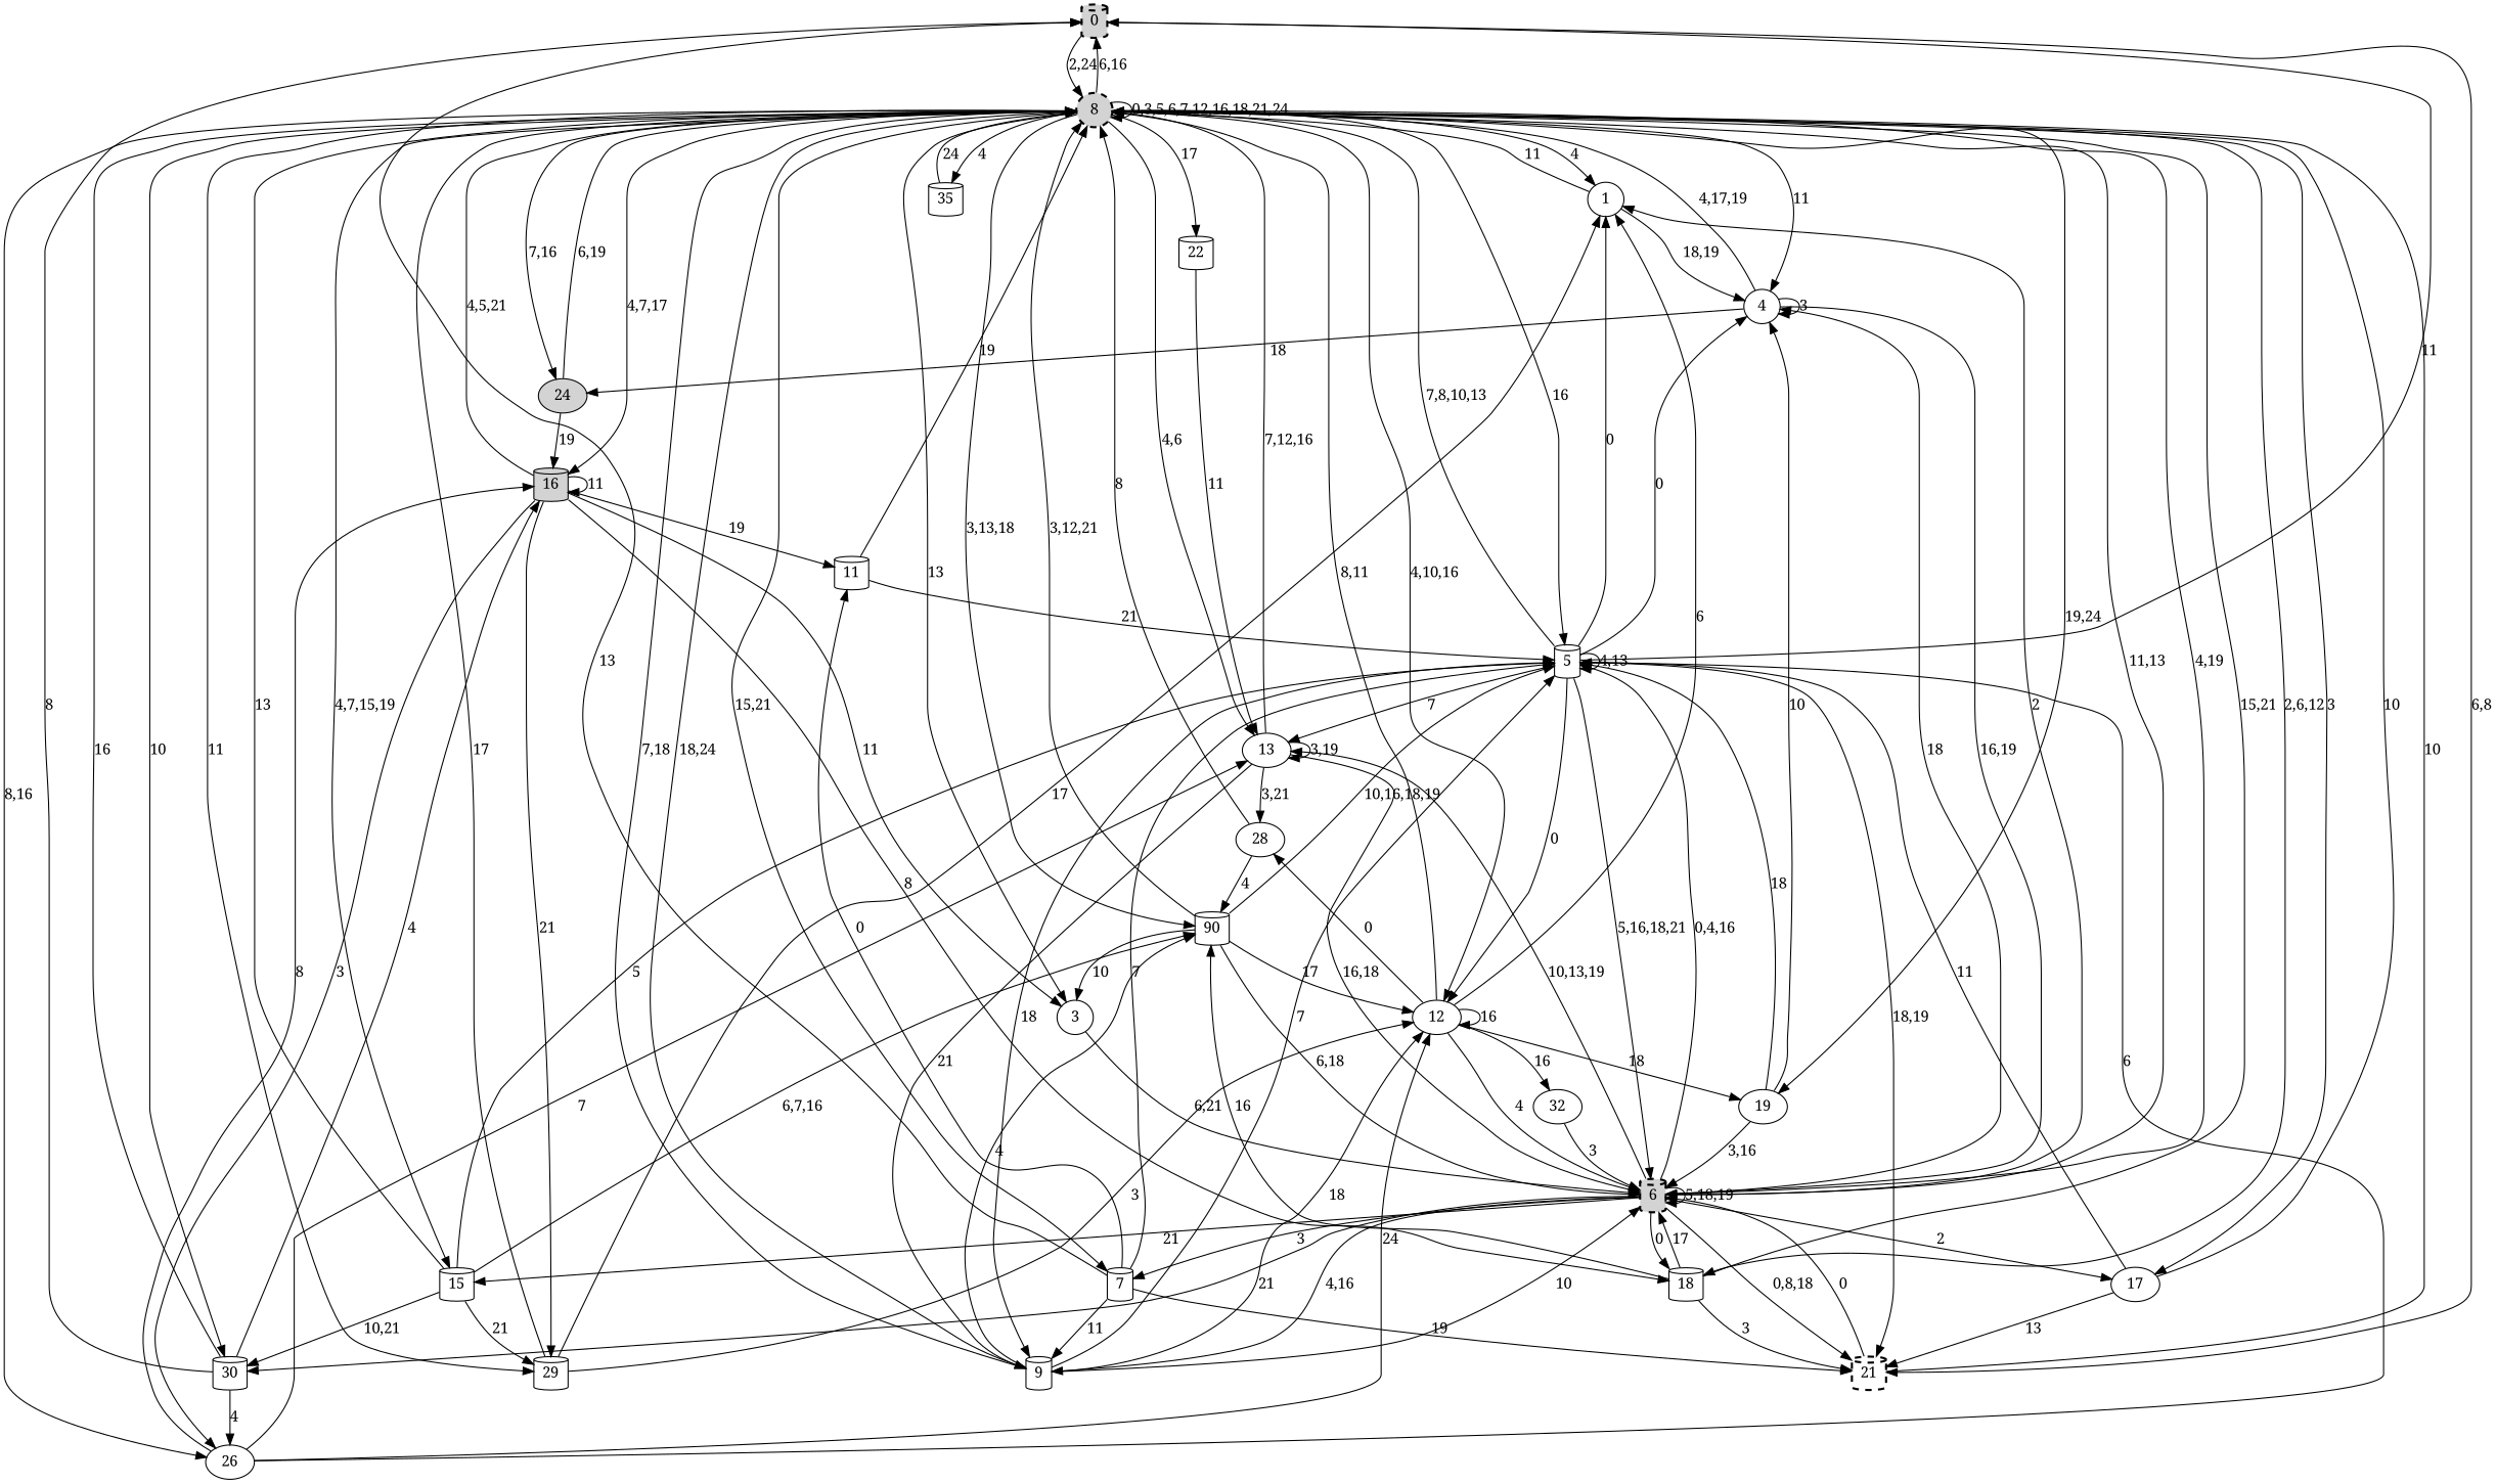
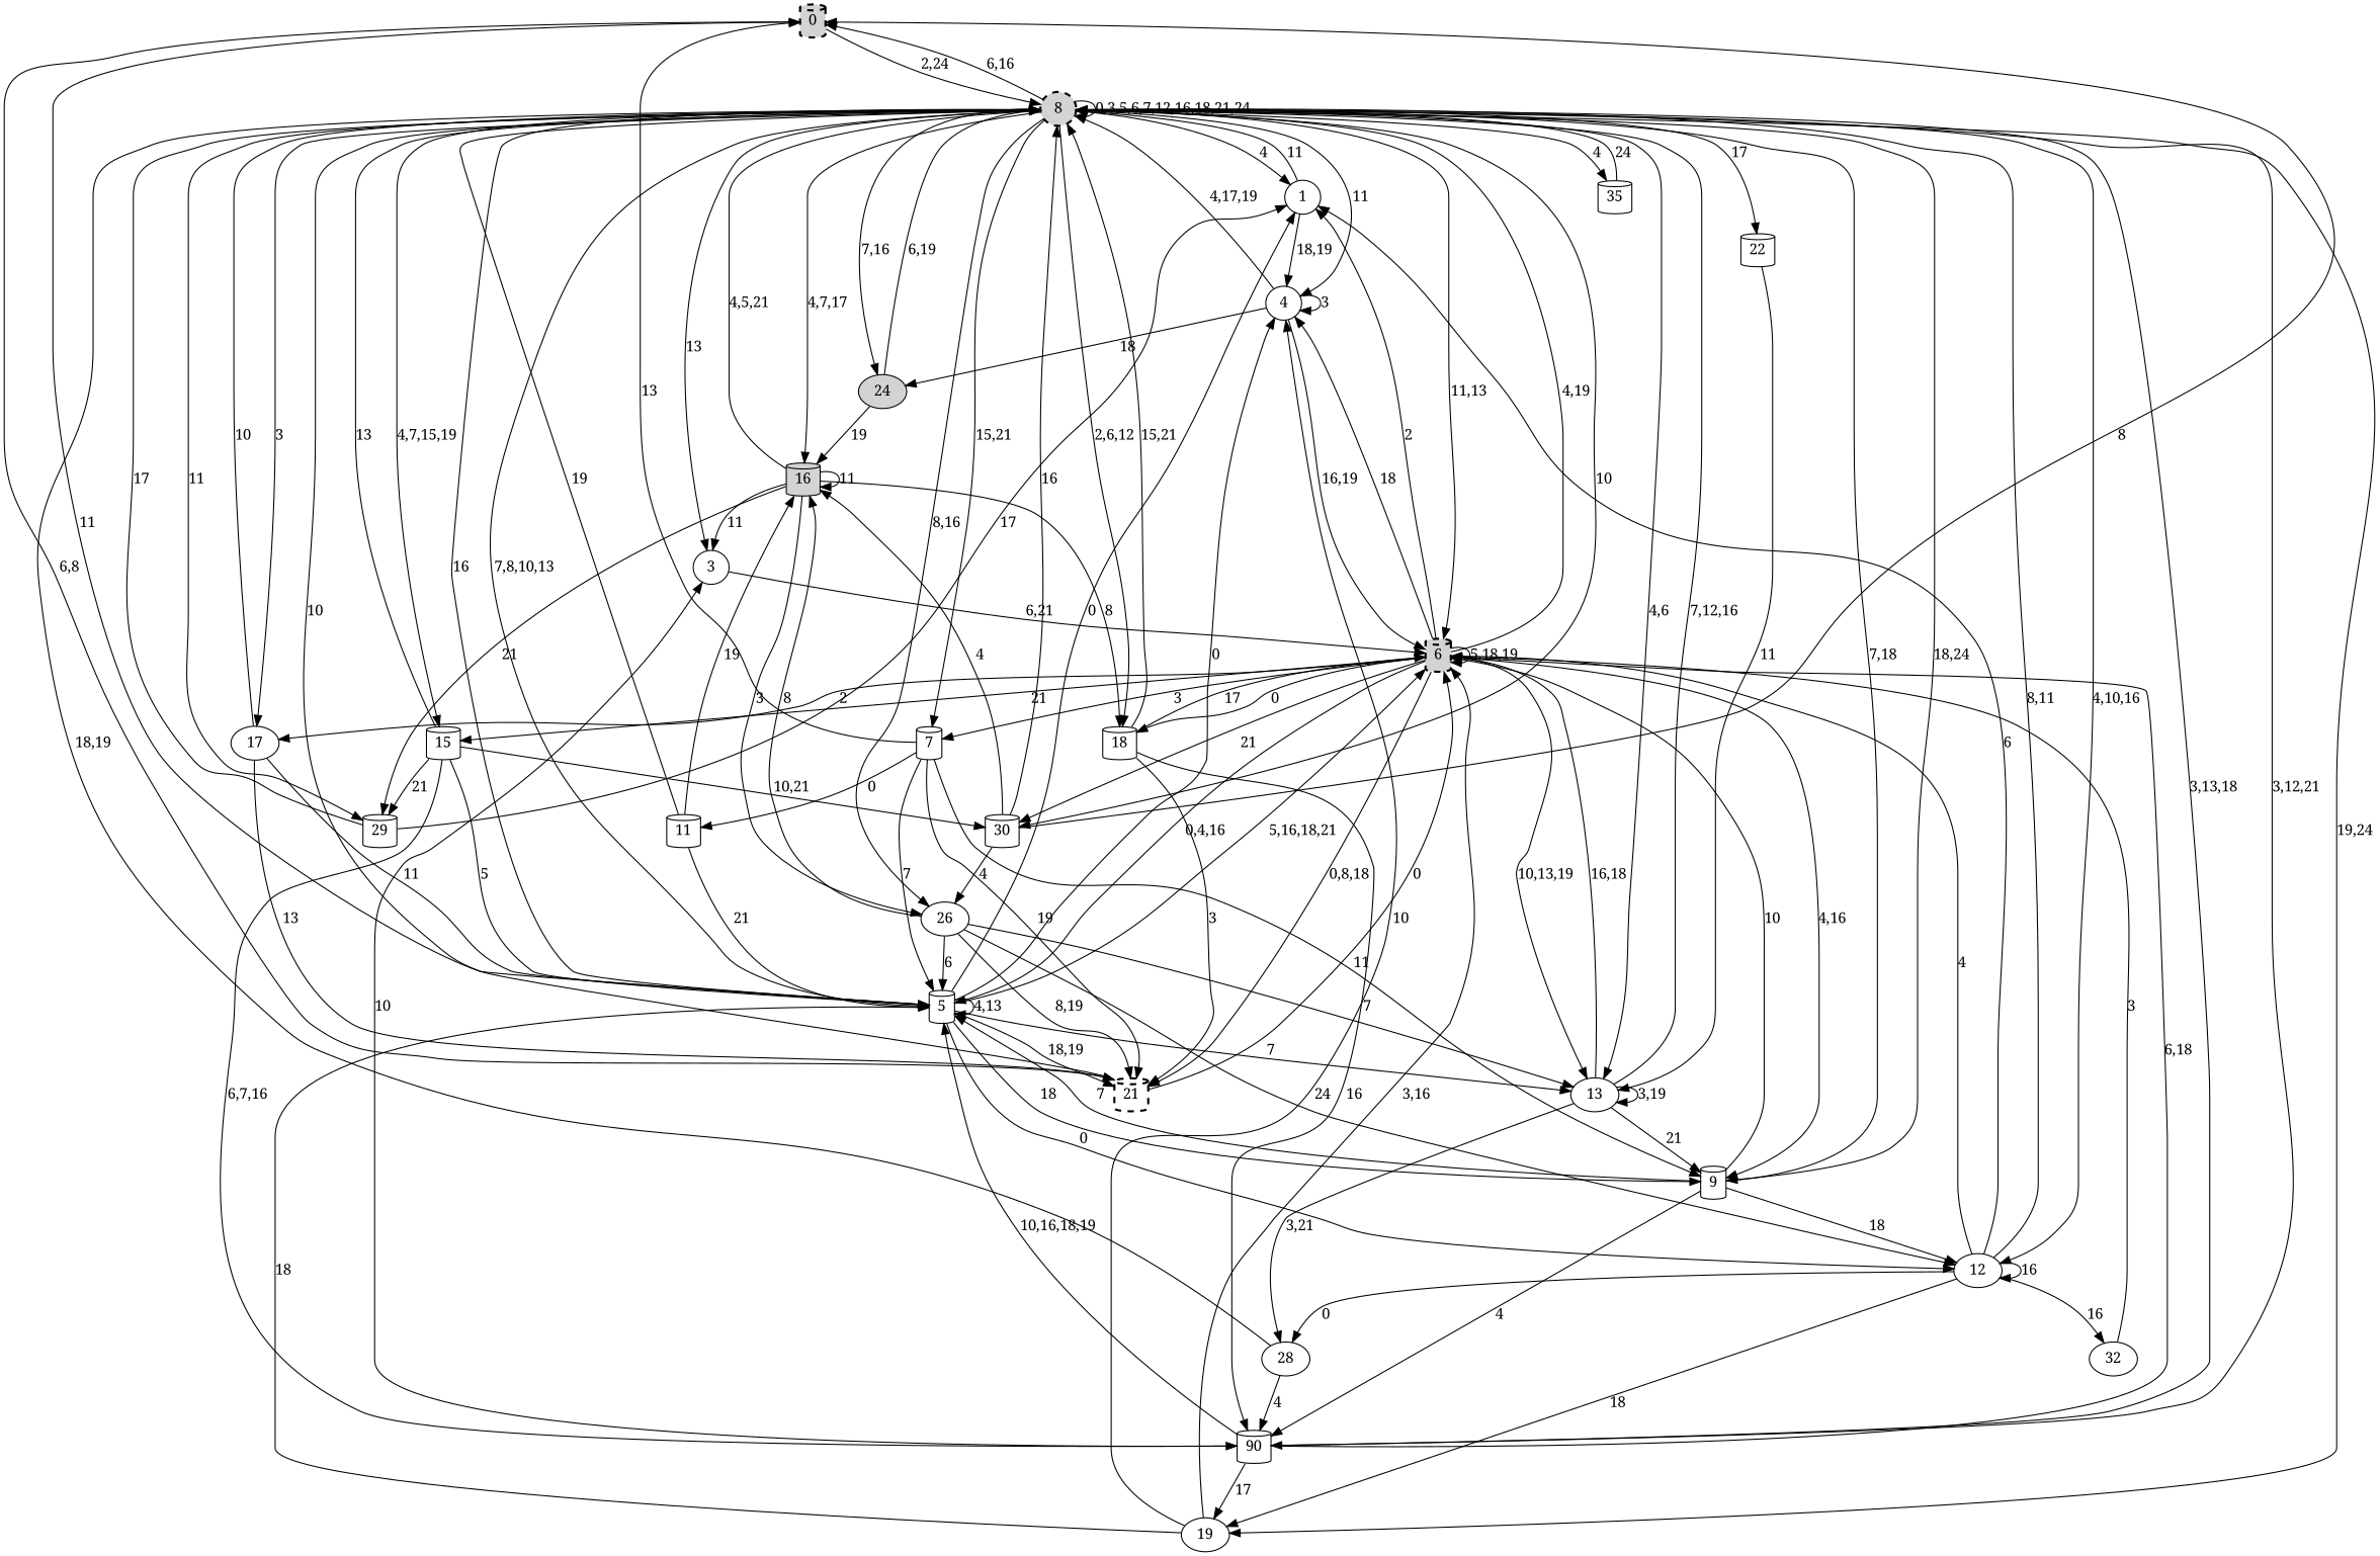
  digraph {
    fontname="Noto Serif"
    rankdir=TB
    node [fontname="Noto Serif" shape=cylinder]
    edge [fontname="Noto Serif"]
    n1 [height=0.1 label=0 style="filled,bold,dashed" width=0.1]
    n2 [height=0.1 label=8 shape=ellipse style="filled,bold,dashed" width=0.1]
    n3 [height=0.1 label=21 style="bold,dashed" width=0.1]
    n4 [height=0.1 label=1 shape=ellipse width=0.1]
    n5 [height=0.1 label=4 shape=ellipse width=0.1]
    n6 [height=0.1 label=3 shape=ellipse width=0.1]
    n7 [height=0.1 label=6 style="filled,bold,dashed" width=0.1]
    n8 [height=0.1 label=24 shape=ellipse style=filled width=0.1]
    n9 [height=0.1 label=5 width=0.1]
    n10 [height=0.1 label=9 width=0.1]
    n11 [height=0.1 label=12 shape=ellipse width=0.1]
    n12 [height=0.1 label=13 shape=ellipse width=0.1]
    n13 [height=0.1 label=7 width=0.1]
    n14 [height=0.1 label=15 width=0.1]
    n15 [height=0.1 label=17 shape=ellipse width=0.1]
    n16 [height=0.1 label=18 width=0.1]
    n17 [height=0.1 label=30 width=0.1]
    n18 [height=0.1 label=90 width=0.1]
    n19 [height=0.1 label=16 style=filled width=0.1]
    n20 [height=0.1 label=19 shape=ellipse width=0.1]
    n21 [height=0.1 label=22 width=0.1]
    n22 [height=0.1 label=26 shape=ellipse width=0.1]
    n23 [height=0.1 label=29 width=0.1]
    n24 [height=0.1 label=35 width=0.1]
    n25 [height=0.1 label=28 shape=ellipse width=0.1]
    n26 [height=0.1 label=32 shape=ellipse width=0.1]
    n27 [height=0.1 label=11 width=0.1]
    n1 -> n2 [label="2,24"]
    n1 -> n3 [label="6,8"]
    n2 -> n1 [label="6,16"]
    n2 -> n2 [label="0,3,5,6,7,12,16,18,21,24"]
    n2 -> n4 [label=4]
    n2 -> n5 [label=11]
    n2 -> n6 [label=13]
    n2 -> n7 [label="11,13"]
    n2 -> n8 [label="7,16"]
    n2 -> n9 [label=16]
    n2 -> n10 [label="18,24"]
    n2 -> n11 [label="4,10,16"]
    n2 -> n12 [label="4,6"]
    n2 -> n13 [label="15,21"]
    n2 -> n14 [label="4,7,15,19"]
    n2 -> n15 [label=3]
    n2 -> n16 [label="2,6,12"]
    n2 -> n17 [label=10]
    n2 -> n18 [label="3,13,18"]
    n2 -> n19 [label="4,7,17"]
    n2 -> n20 [label="19,24"]
    n2 -> n21 [label=17]
    n2 -> n22 [label="8,16"]
    n2 -> n23 [label=11]
    n2 -> n24 [label=4]
    n3 -> n2 [label=10]
    n3 -> n7 [label=0]
    n4 -> n2 [label=11]
    n4 -> n5 [label="18,19"]
    n5 -> n2 [label="4,17,19"]
    n5 -> n5 [label=3]
    n5 -> n7 [label="16,19"]
    n5 -> n8 [label=18]
    n6 -> n7 [label="6,21"]
    n7 -> n2 [label="4,19"]
    n7 -> n3 [label="0,8,18"]
    n7 -> n4 [label=2]
    n7 -> n5 [label=18]
    n7 -> n7 [label="5,18,19"]
    n7 -> n9 [label="0,4,16"]
    n7 -> n10 [label="4,16"]
    n7 -> n12 [label="10,13,19"]
    n7 -> n13 [label=3]
    n7 -> n14 [label=21]
    n7 -> n15 [label=2]
    n7 -> n16 [label=0]
    n7 -> n17 [label=21]
    n8 -> n2 [label="6,19"]
    n8 -> n19 [label=19]
    n9 -> n1 [label=11]
    n9 -> n2 [label="7,8,10,13"]
    n9 -> n3 [label="18,19"]
    n9 -> n4 [label=0]
    n9 -> n5 [label=0]
    n9 -> n7 [label="5,16,18,21"]
    n9 -> n9 [label="4,13"]
    n9 -> n10 [label=18]
    n9 -> n11 [label=0]
    n9 -> n12 [label=7]
    n10 -> n2 [label="7,18"]
    n10 -> n7 [label=10]
    n10 -> n9 [label=7]
    n10 -> n11 [label=18]
    n10 -> n18 [label=4]
    n11 -> n2 [label="8,11"]
    n11 -> n4 [label=6]
    n11 -> n7 [label=4]
    n11 -> n11 [label=16]
    n11 -> n20 [label=18]
    n11 -> n25 [label=0]
    n11 -> n26 [label=16]
    n12 -> n2 [label="7,12,16"]
    n12 -> n7 [label="16,18"]
    n12 -> n10 [label=21]
    n12 -> n12 [label="3,19"]
    n12 -> n25 [label="3,21"]
    n13 -> n1 [label=13]
    n13 -> n3 [label=19]
    n13 -> n9 [label=7]
    n13 -> n10 [label=11]
    n13 -> n27 [label=0]
    n14 -> n2 [label=13]
    n14 -> n9 [label=5]
    n14 -> n17 [label="10,21"]
    n14 -> n18 [label="6,7,16"]
    n14 -> n23 [label=21]
    n15 -> n2 [label=10]
    n15 -> n3 [label=13]
    n15 -> n9 [label=11]
    n16 -> n2 [label="15,21"]
    n16 -> n3 [label=3]
    n16 -> n7 [label=17]
    n16 -> n18 [label=16]
    n17 -> n1 [label=8]
    n17 -> n2 [label=16]
    n17 -> n19 [label=4]
    n17 -> n22 [label=4]
    n18 -> n2 [label="3,12,21"]
    n18 -> n6 [label=10]
    n18 -> n7 [label="6,18"]
    n18 -> n9 [label="10,16,18,19"]
-   n18 -> n11 [label=17]
+   n18 -> n20 [label=17]
    n19 -> n2 [label="4,5,21"]
    n19 -> n6 [label=11]
    n19 -> n16 [label=8]
    n19 -> n19 [label=11]
    n19 -> n22 [label=3]
    n19 -> n23 [label=21]
-   n19 -> n27 [label=19]
+   n27 -> n19 [label=19]
    n20 -> n5 [label=10]
    n20 -> n7 [label="3,16"]
    n20 -> n9 [label=18]
    n21 -> n12 [label=11]
+   n22 -> n3 [label="8,19"]
    n22 -> n9 [label=6]
    n22 -> n11 [label=24]
    n22 -> n12 [label=7]
    n22 -> n19 [label=8]
    n23 -> n2 [label=17]
    n23 -> n4 [label=17]
-   n23 -> n11 [label=3]
    n24 -> n2 [label=24]
-   n25 -> n2 [label=8]
+   n25 -> n2 [label="18,19"]
    n25 -> n18 [label=4]
    n26 -> n7 [label=3]
    n27 -> n2 [label=19]
    n27 -> n9 [label=21]
  }
